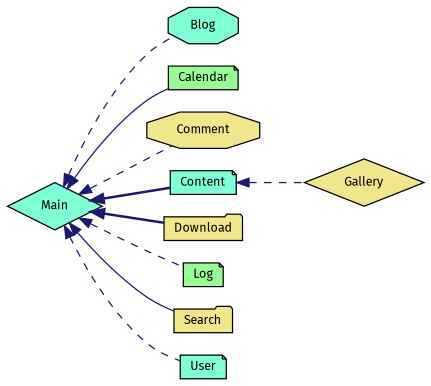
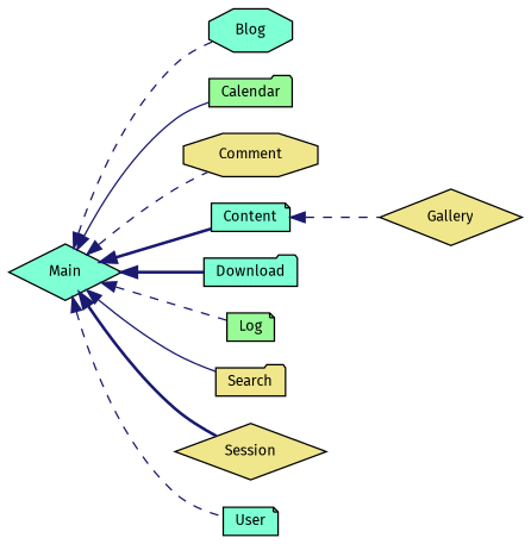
  digraph {
    fontname="Fira Sans"
    rankdir=LR
    node [color=black fillcolor=aquamarine fontname="Fira Sans" fontsize=10 shape=note style=filled]
    edge [color=midnightblue dir=back fontname="Fira Sans" fontsize=10 labelfontname=Helvetica labelfontsize=10 style=dashed]
    n1 [height=0.2 label=Main shape=diamond width=0.4]
    n2 [height=0.2 label=Blog shape=octagon width=0.4]
-   n3 [fillcolor=palegreen height=0.2 label=Calendar width=0.4]
+   n3 [fillcolor=palegreen height=0.2 label=Calendar shape=folder width=0.4]
    n4 [fillcolor=khaki height=0.2 label=Comment shape=octagon width=0.4]
    n5 [height=0.2 label=Content width=0.4]
-   n6 [fillcolor=khaki height=0.2 label=Download shape=folder width=0.4]
+   n6 [height=0.2 label=Download shape=folder width=0.4]
    n7 [fillcolor=palegreen height=0.2 label=Log width=0.4]
    n8 [fillcolor=khaki height=0.2 label=Search shape=folder width=0.4]
+   n9 [fillcolor=khaki height=0.2 label=Session shape=diamond width=0.4]
    n10 [height=0.2 label=User width=0.4]
    n11 [fillcolor=khaki height=0.2 label=Gallery shape=diamond width=0.4]
    n1 -> n2
    n1 -> n3 [style=solid]
    n1 -> n4
    n1 -> n5 [style=bold]
    n1 -> n6 [style=bold]
    n1 -> n7
    n1 -> n8 [style=solid]
+   n1 -> n9 [style=bold]
    n1 -> n10
    n5 -> n11
  }
